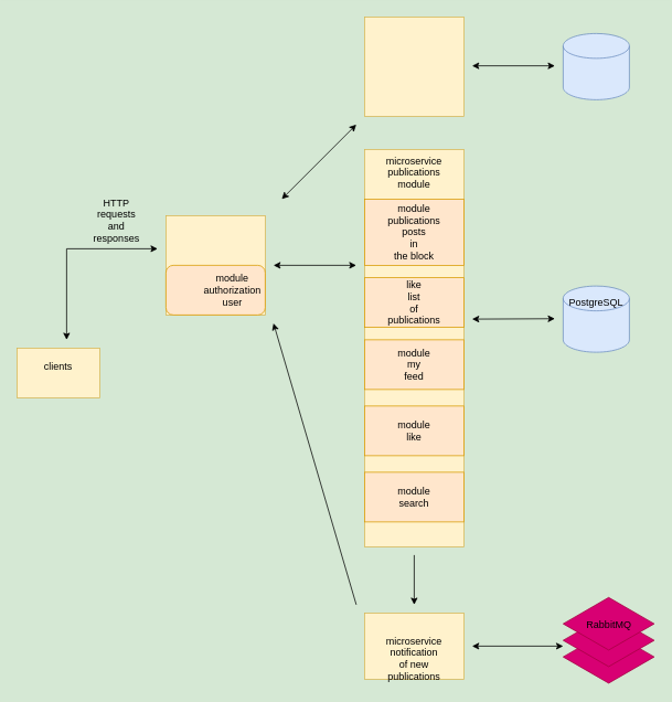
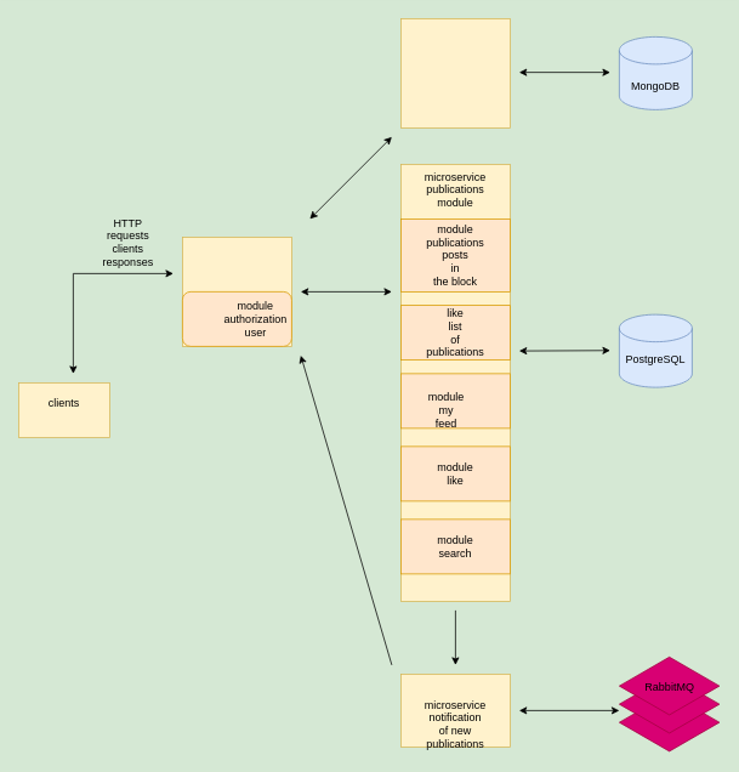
  <mxCell id="0" />
  <mxCell id="1" parent="0" />
  <mxCell id="2" value="" style="rounded=0;whiteSpace=wrap;html=1;fillColor=#fff2cc;strokeColor=#d6b656;" vertex="1" parent="1"><mxGeometry x="200" y="260" width="120" height="120" as="geometry" /></mxCell>
  <mxCell id="3" value="" style="rounded=1;whiteSpace=wrap;html=1;fillColor=#ffe6cc;strokeColor=#d79b00;" vertex="1" parent="1"><mxGeometry x="200" y="320" width="120" height="60" as="geometry" /></mxCell>
  <mxCell id="4" value="module&lt;div&gt;authorization&lt;/div&gt;&lt;div&gt;user&lt;/div&gt;" style="text;html=1;align=center;verticalAlign=middle;whiteSpace=wrap;rounded=0;" vertex="1" parent="1"><mxGeometry x="247.5" y="335" width="65" height="30" as="geometry" /></mxCell>
  <mxCell id="5" value="" style="whiteSpace=wrap;html=1;aspect=fixed;fillColor=#fff2cc;strokeColor=#d6b656;" vertex="1" parent="1"><mxGeometry x="440" y="20" width="120" height="120" as="geometry" /></mxCell>
  <mxCell id="6" value="" style="endArrow=classic;startArrow=classic;html=1;rounded=0;exitX=1;exitY=0;exitDx=0;exitDy=0;" edge="1" parent="1"><mxGeometry width="50" height="50" relative="1" as="geometry"><mxPoint x="340" y="240" as="sourcePoint" /><mxPoint x="430" y="150" as="targetPoint" /><Array as="points" /></mxGeometry></mxCell>
  <mxCell id="7" value="" style="shape=cylinder3;whiteSpace=wrap;html=1;boundedLbl=1;backgroundOutline=1;size=15;fillColor=#dae8fc;strokeColor=#6c8ebf;" vertex="1" parent="1"><mxGeometry x="680" y="40" width="80" height="80" as="geometry" /></mxCell>
+ <mxCell id="8" value="Mongo&lt;span style=&quot;background-color: initial;&quot;&gt;DB&lt;/span&gt;" style="text;html=1;align=center;verticalAlign=middle;whiteSpace=wrap;rounded=0;" vertex="1" parent="1"><mxGeometry x="690" y="80" width="60" height="30" as="geometry" /></mxCell>
  <mxCell id="9" value="" style="endArrow=classic;startArrow=classic;html=1;rounded=0;" edge="1" parent="1"><mxGeometry width="50" height="50" relative="1" as="geometry"><mxPoint x="570" y="79" as="sourcePoint" /><mxPoint x="670" y="79" as="targetPoint" /></mxGeometry></mxCell>
  <mxCell id="10" value="" style="rounded=0;whiteSpace=wrap;html=1;fillColor=#fff2cc;strokeColor=#d6b656;" vertex="1" parent="1"><mxGeometry x="440" y="180" width="120" height="480" as="geometry" /></mxCell>
  <mxCell id="11" value="microservice&lt;div&gt;publications&lt;/div&gt;&lt;div&gt;module&lt;/div&gt;&lt;div&gt;&lt;br&gt;&lt;/div&gt;" style="text;html=1;align=center;verticalAlign=middle;whiteSpace=wrap;rounded=0;" vertex="1" parent="1"><mxGeometry x="470" y="190" width="60" height="50" as="geometry" /></mxCell>
  <mxCell id="12" value="" style="rounded=0;whiteSpace=wrap;html=1;fillColor=#ffe6cc;strokeColor=#d79b00;" vertex="1" parent="1"><mxGeometry x="440" y="240" width="120" height="80" as="geometry" /></mxCell>
  <mxCell id="13" value="module&lt;div&gt;publications&lt;/div&gt;&lt;div&gt;posts&lt;/div&gt;&lt;div&gt;in&lt;/div&gt;&lt;div&gt;the block&lt;/div&gt;" style="text;html=1;align=center;verticalAlign=middle;whiteSpace=wrap;rounded=0;" vertex="1" parent="1"><mxGeometry x="470" y="265" width="60" height="30" as="geometry" /></mxCell>
  <mxCell id="14" value="" style="rounded=0;whiteSpace=wrap;html=1;fillColor=#ffe6cc;strokeColor=#d79b00;" vertex="1" parent="1"><mxGeometry x="440" y="335" width="120" height="60" as="geometry" /></mxCell>
  <mxCell id="15" value="like&lt;div&gt;list&lt;/div&gt;&lt;div&gt;of&lt;/div&gt;&lt;div&gt;publications&lt;/div&gt;" style="text;html=1;align=center;verticalAlign=middle;whiteSpace=wrap;rounded=0;" vertex="1" parent="1"><mxGeometry x="470" y="350" width="60" height="30" as="geometry" /></mxCell>
  <mxCell id="16" value="" style="rounded=0;whiteSpace=wrap;html=1;fillColor=#ffe6cc;strokeColor=#d79b00;" vertex="1" parent="1"><mxGeometry x="440" y="410" width="120" height="60" as="geometry" /></mxCell>
- <mxCell id="17" value="module&lt;div&gt;my&lt;/div&gt;&lt;div&gt;feed&lt;/div&gt;" style="text;html=1;align=center;verticalAlign=middle;whiteSpace=wrap;rounded=0;" vertex="1" parent="1"><mxGeometry x="470" y="425" width="60" height="30" as="geometry" /></mxCell>
+ <mxCell id="17" value="module&lt;div&gt;my&lt;/div&gt;&lt;div&gt;feed&lt;/div&gt;" style="text;html=1;align=center;verticalAlign=middle;whiteSpace=wrap;rounded=0;" vertex="1" parent="1"><mxGeometry x="460" y="435" width="60" height="30" as="geometry" /></mxCell>
  <mxCell id="18" value="" style="rounded=0;whiteSpace=wrap;html=1;fillColor=#ffe6cc;strokeColor=#d79b00;" vertex="1" parent="1"><mxGeometry x="440" y="490" width="120" height="60" as="geometry" /></mxCell>
  <mxCell id="19" value="module&lt;div&gt;like&lt;/div&gt;" style="text;html=1;align=center;verticalAlign=middle;whiteSpace=wrap;rounded=0;" vertex="1" parent="1"><mxGeometry x="470" y="505" width="60" height="30" as="geometry" /></mxCell>
  <mxCell id="20" value="" style="rounded=0;whiteSpace=wrap;html=1;fillColor=#ffe6cc;strokeColor=#d79b00;" vertex="1" parent="1"><mxGeometry x="440" y="570" width="120" height="60" as="geometry" /></mxCell>
  <mxCell id="21" value="module&lt;div&gt;search&lt;/div&gt;" style="text;html=1;align=center;verticalAlign=middle;whiteSpace=wrap;rounded=0;" vertex="1" parent="1"><mxGeometry x="470" y="585" width="60" height="30" as="geometry" /></mxCell>
  <mxCell id="22" value="" style="shape=cylinder3;whiteSpace=wrap;html=1;boundedLbl=1;backgroundOutline=1;size=15;fillColor=#dae8fc;strokeColor=#6c8ebf;" vertex="1" parent="1"><mxGeometry x="680" y="345" width="80" height="80" as="geometry" /></mxCell>
- <mxCell id="23" value="PostgreSQL" style="text;html=1;align=center;verticalAlign=middle;whiteSpace=wrap;rounded=0;" vertex="1" parent="1"><mxGeometry x="690" y="350" width="60" height="30" as="geometry" /></mxCell>
+ <mxCell id="23" value="PostgreSQL" style="text;html=1;align=center;verticalAlign=middle;whiteSpace=wrap;rounded=0;" vertex="1" parent="1"><mxGeometry x="690" y="380" width="60" height="30" as="geometry" /></mxCell>
  <mxCell id="24" value="" style="endArrow=classic;startArrow=classic;html=1;rounded=0;" edge="1" parent="1"><mxGeometry width="50" height="50" relative="1" as="geometry"><mxPoint x="570" y="385" as="sourcePoint" /><mxPoint x="670" y="384.5" as="targetPoint" /></mxGeometry></mxCell>
  <mxCell id="25" value="" style="rounded=0;whiteSpace=wrap;html=1;fillColor=#fff2cc;strokeColor=#d6b656;" vertex="1" parent="1"><mxGeometry x="440" y="740" width="120" height="80" as="geometry" /></mxCell>
  <mxCell id="26" value="microservice&lt;div&gt;notification&lt;/div&gt;&lt;div&gt;of new&lt;/div&gt;&lt;div&gt;publications&lt;/div&gt;" style="text;html=1;align=center;verticalAlign=middle;whiteSpace=wrap;rounded=0;" vertex="1" parent="1"><mxGeometry x="470" y="780" width="60" height="30" as="geometry" /></mxCell>
  <mxCell id="27" value="" style="endArrow=classic;startArrow=classic;html=1;rounded=0;" edge="1" parent="1"><mxGeometry width="50" height="50" relative="1" as="geometry"><mxPoint x="330" y="320" as="sourcePoint" /><mxPoint x="430" y="320" as="targetPoint" /></mxGeometry></mxCell>
  <mxCell id="28" value="" style="endArrow=classic;html=1;rounded=0;" edge="1" parent="1"><mxGeometry width="50" height="50" relative="1" as="geometry"><mxPoint x="500" y="670" as="sourcePoint" /><mxPoint x="500" y="730" as="targetPoint" /></mxGeometry></mxCell>
  <mxCell id="29" value="" style="endArrow=classic;html=1;rounded=0;" edge="1" parent="1"><mxGeometry width="50" height="50" relative="1" as="geometry"><mxPoint x="430" y="730" as="sourcePoint" /><mxPoint x="330" y="390" as="targetPoint" /></mxGeometry></mxCell>
  <mxCell id="30" value="" style="rounded=0;whiteSpace=wrap;html=1;fillColor=#fff2cc;strokeColor=#d6b656;" vertex="1" parent="1"><mxGeometry x="20" y="420" width="100" height="60" as="geometry" /></mxCell>
  <mxCell id="31" value="clients&lt;div&gt;&lt;br&gt;&lt;/div&gt;" style="text;html=1;align=center;verticalAlign=middle;whiteSpace=wrap;rounded=0;" vertex="1" parent="1"><mxGeometry x="40" y="435" width="60" height="30" as="geometry" /></mxCell>
  <mxCell id="32" value="" style="endArrow=classic;startArrow=classic;html=1;rounded=0;" edge="1" parent="1"><mxGeometry width="50" height="50" relative="1" as="geometry"><mxPoint x="80" y="410" as="sourcePoint" /><mxPoint x="190" y="300" as="targetPoint" /><Array as="points"><mxPoint x="80" y="300" /></Array></mxGeometry></mxCell>
- <mxCell id="33" value="HTTP&lt;div&gt;requests&lt;/div&gt;&lt;div&gt;and&lt;/div&gt;&lt;div&gt;responses&lt;/div&gt;&lt;div&gt;&lt;br&gt;&lt;/div&gt;" style="text;html=1;align=center;verticalAlign=middle;resizable=0;points=[];autosize=1;strokeColor=none;fillColor=none;" vertex="1" parent="1"><mxGeometry x="100" y="228" width="80" height="90" as="geometry" /></mxCell>
+ <mxCell id="33" value="HTTP&lt;div&gt;requests&lt;/div&gt;&lt;div&gt;clients&lt;/div&gt;&lt;div&gt;responses&lt;/div&gt;&lt;div&gt;&lt;br&gt;&lt;/div&gt;" style="text;html=1;align=center;verticalAlign=middle;resizable=0;points=[];autosize=1;strokeColor=none;fillColor=none;" vertex="1" parent="1"><mxGeometry x="100" y="228" width="80" height="90" as="geometry" /></mxCell>
  <mxCell id="34" value="" style="endArrow=classic;startArrow=classic;html=1;rounded=0;" edge="1" parent="1"><mxGeometry width="50" height="50" relative="1" as="geometry"><mxPoint x="570" y="780" as="sourcePoint" /><mxPoint x="680" y="780" as="targetPoint" /></mxGeometry></mxCell>
  <mxCell id="35" value="" style="html=1;whiteSpace=wrap;aspect=fixed;shape=isoRectangle;fillColor=#d80073;fontColor=#ffffff;strokeColor=#A50040;" vertex="1" parent="1"><mxGeometry x="680" y="760" width="110" height="66" as="geometry" /></mxCell>
  <mxCell id="36" value="" style="html=1;whiteSpace=wrap;aspect=fixed;shape=isoRectangle;fillColor=#d80073;fontColor=#ffffff;strokeColor=#A50040;" vertex="1" parent="1"><mxGeometry x="680" y="740" width="110" height="66" as="geometry" /></mxCell>
  <mxCell id="37" value="" style="html=1;whiteSpace=wrap;aspect=fixed;shape=isoRectangle;fillColor=#d80073;fontColor=#ffffff;strokeColor=#A50040;" vertex="1" parent="1"><mxGeometry x="680" y="720" width="110" height="66" as="geometry" /></mxCell>
  <mxCell id="38" value="&lt;h6 style=&quot;&quot;&gt;&lt;span style=&quot;font-size: 12px; font-weight: normal;&quot;&gt;&lt;font face=&quot;Helvetica&quot;&gt;RabbitMQ&lt;/font&gt;&lt;/span&gt;&lt;/h6&gt;" style="text;strokeColor=none;fillColor=none;html=1;fontSize=24;fontStyle=1;verticalAlign=middle;align=center;" vertex="1" parent="1"><mxGeometry x="685" y="733" width="100" height="40" as="geometry" /></mxCell>
  <mxCell id="39" style="edgeStyle=orthogonalEdgeStyle;rounded=0;orthogonalLoop=1;jettySize=auto;html=1;exitX=0.5;exitY=1;exitDx=0;exitDy=0;" edge="1" parent="1" source="38" target="38"><mxGeometry relative="1" as="geometry" /></mxCell>
